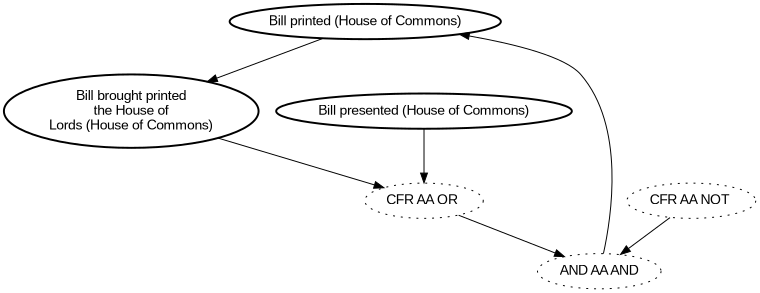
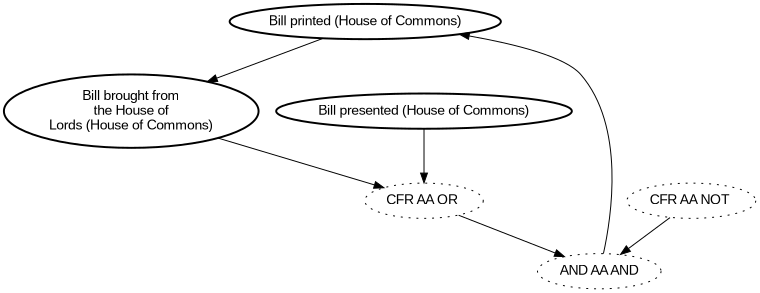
  digraph {
    fontname="Liberation Sans"
    node [fontname="Liberation Sans" style=bold]
    edge [color=black fontname="Liberation Sans" style=solid]
    n1 [label="Bill printed (House of Commons)"]
-   n2 [label="Bill brought printed\nthe House of\nLords (House of Commons)"]
+   n2 [label="Bill brought from\nthe House of\nLords (House of Commons)"]
    n3 [label="CFR AA NOT " style=dotted]
    n4 [label="AND AA AND" style=dotted]
    n5 [label="CFR AA OR " style=dotted]
    n6 [label="Bill presented (House of Commons)"]
    n1 -> n2
    n2 -> n5
    n3 -> n4
    n4 -> n1
    n5 -> n4
    n6 -> n5
  }
